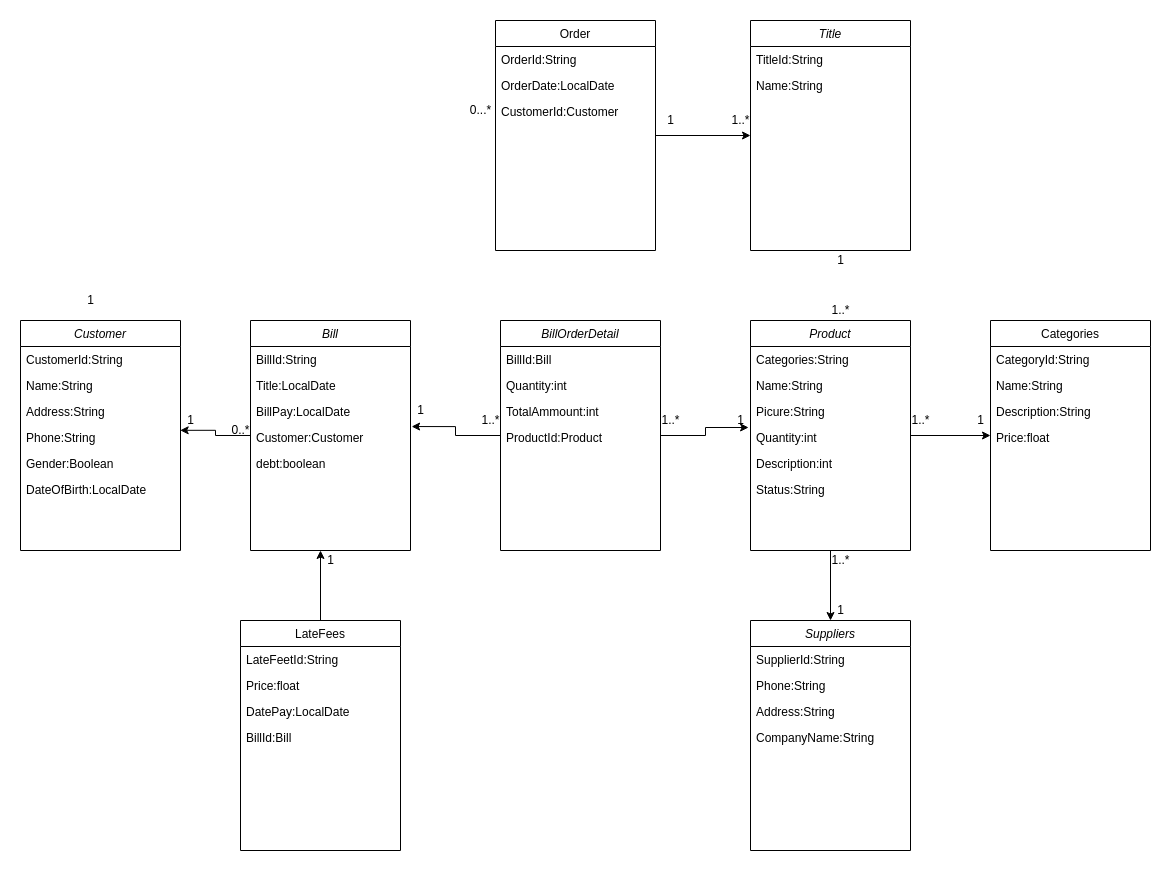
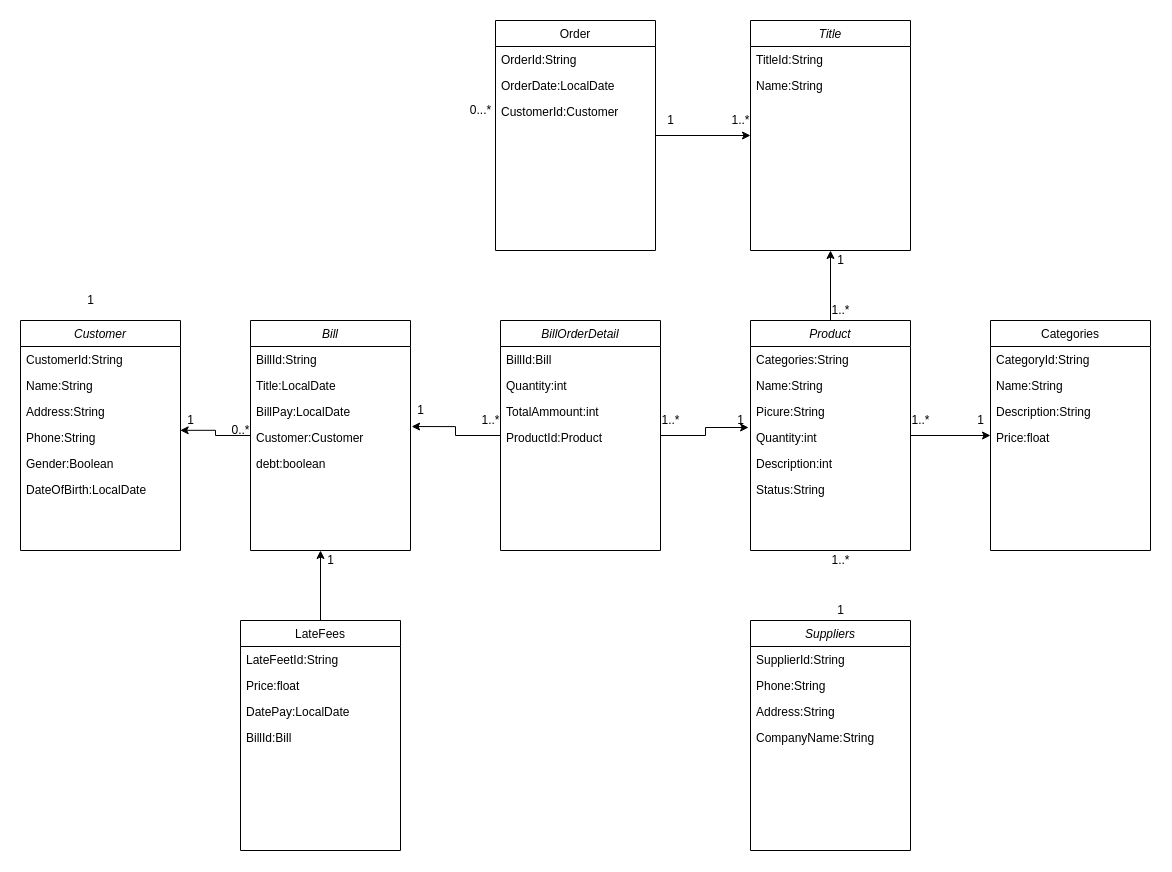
  <mxCell id="0" />
  <mxCell id="1" parent="0" />
- <mxCell id="2" style="edgeStyle=orthogonalEdgeStyle;rounded=0;orthogonalLoop=1;jettySize=auto;html=1;entryX=0.5;entryY=0;entryDx=0;entryDy=0;" parent="1" source="5" target="17" edge="1"><mxGeometry relative="1" as="geometry" /></mxCell>
  <mxCell id="3" style="edgeStyle=orthogonalEdgeStyle;rounded=0;orthogonalLoop=1;jettySize=auto;html=1;entryX=0;entryY=0.5;entryDx=0;entryDy=0;" parent="1" source="5" target="12" edge="1"><mxGeometry relative="1" as="geometry" /></mxCell>
+ <mxCell id="4" style="edgeStyle=orthogonalEdgeStyle;rounded=0;orthogonalLoop=1;jettySize=auto;html=1;entryX=0.5;entryY=1;entryDx=0;entryDy=0;" parent="1" source="5" target="53" edge="1"><mxGeometry relative="1" as="geometry" /></mxCell>
  <mxCell id="5" value="Product" style="swimlane;fontStyle=2;align=center;verticalAlign=top;childLayout=stackLayout;horizontal=1;startSize=26;horizontalStack=0;resizeParent=1;resizeLast=0;collapsible=1;marginBottom=0;rounded=0;shadow=0;strokeWidth=1;" parent="1" vertex="1"><mxGeometry x="750" y="320" width="160" height="230" as="geometry"><mxRectangle x="230" y="140" width="160" height="26" as="alternateBounds" /></mxGeometry></mxCell>
  <mxCell id="6" value="Categories:String" style="text;align=left;verticalAlign=top;spacingLeft=4;spacingRight=4;overflow=hidden;rotatable=0;points=[[0,0.5],[1,0.5]];portConstraint=eastwest;" parent="5" vertex="1"><mxGeometry y="26" width="160" height="26" as="geometry" /></mxCell>
  <mxCell id="7" value="Name:String" style="text;align=left;verticalAlign=top;spacingLeft=4;spacingRight=4;overflow=hidden;rotatable=0;points=[[0,0.5],[1,0.5]];portConstraint=eastwest;" parent="5" vertex="1"><mxGeometry y="52" width="160" height="26" as="geometry" /></mxCell>
  <mxCell id="8" value="Picure:String" style="text;align=left;verticalAlign=top;spacingLeft=4;spacingRight=4;overflow=hidden;rotatable=0;points=[[0,0.5],[1,0.5]];portConstraint=eastwest;" parent="5" vertex="1"><mxGeometry y="78" width="160" height="26" as="geometry" /></mxCell>
  <mxCell id="9" value="Quantity:int" style="text;align=left;verticalAlign=top;spacingLeft=4;spacingRight=4;overflow=hidden;rotatable=0;points=[[0,0.5],[1,0.5]];portConstraint=eastwest;" parent="5" vertex="1"><mxGeometry y="104" width="160" height="26" as="geometry" /></mxCell>
  <mxCell id="10" value="Description:int" style="text;align=left;verticalAlign=top;spacingLeft=4;spacingRight=4;overflow=hidden;rotatable=0;points=[[0,0.5],[1,0.5]];portConstraint=eastwest;" parent="5" vertex="1"><mxGeometry y="130" width="160" height="26" as="geometry" /></mxCell>
  <mxCell id="11" value="Status:String" style="text;align=left;verticalAlign=top;spacingLeft=4;spacingRight=4;overflow=hidden;rotatable=0;points=[[0,0.5],[1,0.5]];portConstraint=eastwest;" parent="5" vertex="1"><mxGeometry y="156" width="160" height="26" as="geometry" /></mxCell>
  <mxCell id="12" value="Categories" style="swimlane;fontStyle=0;align=center;verticalAlign=top;childLayout=stackLayout;horizontal=1;startSize=26;horizontalStack=0;resizeParent=1;resizeLast=0;collapsible=1;marginBottom=0;rounded=0;shadow=0;strokeWidth=1;" parent="1" vertex="1"><mxGeometry x="990" y="320" width="160" height="230" as="geometry"><mxRectangle x="130" y="380" width="160" height="26" as="alternateBounds" /></mxGeometry></mxCell>
  <mxCell id="13" value="CategoryId:String" style="text;align=left;verticalAlign=top;spacingLeft=4;spacingRight=4;overflow=hidden;rotatable=0;points=[[0,0.5],[1,0.5]];portConstraint=eastwest;" parent="12" vertex="1"><mxGeometry y="26" width="160" height="26" as="geometry" /></mxCell>
  <mxCell id="14" value="Name:String" style="text;align=left;verticalAlign=top;spacingLeft=4;spacingRight=4;overflow=hidden;rotatable=0;points=[[0,0.5],[1,0.5]];portConstraint=eastwest;" parent="12" vertex="1"><mxGeometry y="52" width="160" height="26" as="geometry" /></mxCell>
  <mxCell id="15" value="Description:String" style="text;align=left;verticalAlign=top;spacingLeft=4;spacingRight=4;overflow=hidden;rotatable=0;points=[[0,0.5],[1,0.5]];portConstraint=eastwest;" parent="12" vertex="1"><mxGeometry y="78" width="160" height="26" as="geometry" /></mxCell>
  <mxCell id="16" value="Price:float" style="text;align=left;verticalAlign=top;spacingLeft=4;spacingRight=4;overflow=hidden;rotatable=0;points=[[0,0.5],[1,0.5]];portConstraint=eastwest;" parent="12" vertex="1"><mxGeometry y="104" width="160" height="32" as="geometry" /></mxCell>
  <mxCell id="17" value="Suppliers" style="swimlane;fontStyle=2;align=center;verticalAlign=top;childLayout=stackLayout;horizontal=1;startSize=26;horizontalStack=0;resizeParent=1;resizeLast=0;collapsible=1;marginBottom=0;rounded=0;shadow=0;strokeWidth=1;" parent="1" vertex="1"><mxGeometry x="750" y="620" width="160" height="230" as="geometry"><mxRectangle x="230" y="140" width="160" height="26" as="alternateBounds" /></mxGeometry></mxCell>
  <mxCell id="18" value="SupplierId:String" style="text;align=left;verticalAlign=top;spacingLeft=4;spacingRight=4;overflow=hidden;rotatable=0;points=[[0,0.5],[1,0.5]];portConstraint=eastwest;" parent="17" vertex="1"><mxGeometry y="26" width="160" height="26" as="geometry" /></mxCell>
  <mxCell id="19" value="Phone:String" style="text;align=left;verticalAlign=top;spacingLeft=4;spacingRight=4;overflow=hidden;rotatable=0;points=[[0,0.5],[1,0.5]];portConstraint=eastwest;" parent="17" vertex="1"><mxGeometry y="52" width="160" height="26" as="geometry" /></mxCell>
  <mxCell id="20" value="Address:String" style="text;align=left;verticalAlign=top;spacingLeft=4;spacingRight=4;overflow=hidden;rotatable=0;points=[[0,0.5],[1,0.5]];portConstraint=eastwest;" parent="17" vertex="1"><mxGeometry y="78" width="160" height="26" as="geometry" /></mxCell>
  <mxCell id="21" value="CompanyName:String" style="text;align=left;verticalAlign=top;spacingLeft=4;spacingRight=4;overflow=hidden;rotatable=0;points=[[0,0.5],[1,0.5]];portConstraint=eastwest;" parent="17" vertex="1"><mxGeometry y="104" width="160" height="26" as="geometry" /></mxCell>
  <mxCell id="22" value="1" style="text;html=1;align=center;verticalAlign=middle;resizable=0;points=[];autosize=1;" parent="1" vertex="1"><mxGeometry x="830" y="600" width="20" height="20" as="geometry" /></mxCell>
  <mxCell id="23" value="1..*" style="text;html=1;align=center;verticalAlign=middle;resizable=0;points=[];autosize=1;" parent="1" vertex="1"><mxGeometry x="825" y="550" width="30" height="20" as="geometry" /></mxCell>
  <mxCell id="24" value="1..*" style="text;html=1;align=center;verticalAlign=middle;resizable=0;points=[];autosize=1;" parent="1" vertex="1"><mxGeometry x="905" y="410" width="30" height="20" as="geometry" /></mxCell>
  <mxCell id="25" value="1" style="text;html=1;align=center;verticalAlign=middle;resizable=0;points=[];autosize=1;" parent="1" vertex="1"><mxGeometry x="970" y="410" width="20" height="20" as="geometry" /></mxCell>
  <mxCell id="26" style="edgeStyle=orthogonalEdgeStyle;rounded=0;orthogonalLoop=1;jettySize=auto;html=1;entryX=0.998;entryY=0.224;entryDx=0;entryDy=0;entryPerimeter=0;" parent="1" source="27" target="44" edge="1"><mxGeometry relative="1" as="geometry" /></mxCell>
  <mxCell id="27" value="Bill" style="swimlane;fontStyle=2;align=center;verticalAlign=top;childLayout=stackLayout;horizontal=1;startSize=26;horizontalStack=0;resizeParent=1;resizeLast=0;collapsible=1;marginBottom=0;rounded=0;shadow=0;strokeWidth=1;" parent="1" vertex="1"><mxGeometry x="250" y="320" width="160" height="230" as="geometry"><mxRectangle x="230" y="140" width="160" height="26" as="alternateBounds" /></mxGeometry></mxCell>
  <mxCell id="28" value="BillId:String" style="text;align=left;verticalAlign=top;spacingLeft=4;spacingRight=4;overflow=hidden;rotatable=0;points=[[0,0.5],[1,0.5]];portConstraint=eastwest;" parent="27" vertex="1"><mxGeometry y="26" width="160" height="26" as="geometry" /></mxCell>
  <mxCell id="29" value="Title:LocalDate" style="text;align=left;verticalAlign=top;spacingLeft=4;spacingRight=4;overflow=hidden;rotatable=0;points=[[0,0.5],[1,0.5]];portConstraint=eastwest;" parent="27" vertex="1"><mxGeometry y="52" width="160" height="26" as="geometry" /></mxCell>
  <mxCell id="30" value="BillPay:LocalDate" style="text;align=left;verticalAlign=top;spacingLeft=4;spacingRight=4;overflow=hidden;rotatable=0;points=[[0,0.5],[1,0.5]];portConstraint=eastwest;" parent="27" vertex="1"><mxGeometry y="78" width="160" height="26" as="geometry" /></mxCell>
  <mxCell id="31" value="Customer:Customer" style="text;align=left;verticalAlign=top;spacingLeft=4;spacingRight=4;overflow=hidden;rotatable=0;points=[[0,0.5],[1,0.5]];portConstraint=eastwest;" parent="27" vertex="1"><mxGeometry y="104" width="160" height="26" as="geometry" /></mxCell>
  <mxCell id="32" value="debt:boolean" style="text;align=left;verticalAlign=top;spacingLeft=4;spacingRight=4;overflow=hidden;rotatable=0;points=[[0,0.5],[1,0.5]];portConstraint=eastwest;" parent="27" vertex="1"><mxGeometry y="130" width="160" height="26" as="geometry" /></mxCell>
  <mxCell id="33" style="edgeStyle=orthogonalEdgeStyle;rounded=0;orthogonalLoop=1;jettySize=auto;html=1;entryX=-0.012;entryY=0.115;entryDx=0;entryDy=0;entryPerimeter=0;" parent="1" source="35" target="9" edge="1"><mxGeometry relative="1" as="geometry" /></mxCell>
  <mxCell id="34" style="edgeStyle=orthogonalEdgeStyle;rounded=0;orthogonalLoop=1;jettySize=auto;html=1;entryX=1.007;entryY=0.079;entryDx=0;entryDy=0;entryPerimeter=0;" parent="1" source="35" target="31" edge="1"><mxGeometry relative="1" as="geometry" /></mxCell>
  <mxCell id="35" value="BillOrderDetail" style="swimlane;fontStyle=2;align=center;verticalAlign=top;childLayout=stackLayout;horizontal=1;startSize=26;horizontalStack=0;resizeParent=1;resizeLast=0;collapsible=1;marginBottom=0;rounded=0;shadow=0;strokeWidth=1;" parent="1" vertex="1"><mxGeometry x="500" y="320" width="160" height="230" as="geometry"><mxRectangle x="230" y="140" width="160" height="26" as="alternateBounds" /></mxGeometry></mxCell>
  <mxCell id="36" value="BillId:Bill" style="text;align=left;verticalAlign=top;spacingLeft=4;spacingRight=4;overflow=hidden;rotatable=0;points=[[0,0.5],[1,0.5]];portConstraint=eastwest;" parent="35" vertex="1"><mxGeometry y="26" width="160" height="26" as="geometry" /></mxCell>
  <mxCell id="37" value="Quantity:int" style="text;align=left;verticalAlign=top;spacingLeft=4;spacingRight=4;overflow=hidden;rotatable=0;points=[[0,0.5],[1,0.5]];portConstraint=eastwest;" parent="35" vertex="1"><mxGeometry y="52" width="160" height="26" as="geometry" /></mxCell>
  <mxCell id="38" value="TotalAmmount:int" style="text;align=left;verticalAlign=top;spacingLeft=4;spacingRight=4;overflow=hidden;rotatable=0;points=[[0,0.5],[1,0.5]];portConstraint=eastwest;" parent="35" vertex="1"><mxGeometry y="78" width="160" height="26" as="geometry" /></mxCell>
  <mxCell id="39" value="ProductId:Product" style="text;align=left;verticalAlign=top;spacingLeft=4;spacingRight=4;overflow=hidden;rotatable=0;points=[[0,0.5],[1,0.5]];portConstraint=eastwest;" parent="35" vertex="1"><mxGeometry y="104" width="160" height="26" as="geometry" /></mxCell>
  <mxCell id="40" value="Customer" style="swimlane;fontStyle=2;align=center;verticalAlign=top;childLayout=stackLayout;horizontal=1;startSize=26;horizontalStack=0;resizeParent=1;resizeLast=0;collapsible=1;marginBottom=0;rounded=0;shadow=0;strokeWidth=1;" parent="1" vertex="1"><mxGeometry x="20" y="320" width="160" height="230" as="geometry"><mxRectangle x="230" y="140" width="160" height="26" as="alternateBounds" /></mxGeometry></mxCell>
  <mxCell id="41" value="CustomerId:String" style="text;align=left;verticalAlign=top;spacingLeft=4;spacingRight=4;overflow=hidden;rotatable=0;points=[[0,0.5],[1,0.5]];portConstraint=eastwest;" parent="40" vertex="1"><mxGeometry y="26" width="160" height="26" as="geometry" /></mxCell>
  <mxCell id="42" value="Name:String" style="text;align=left;verticalAlign=top;spacingLeft=4;spacingRight=4;overflow=hidden;rotatable=0;points=[[0,0.5],[1,0.5]];portConstraint=eastwest;" parent="40" vertex="1"><mxGeometry y="52" width="160" height="26" as="geometry" /></mxCell>
  <mxCell id="43" value="Address:String" style="text;align=left;verticalAlign=top;spacingLeft=4;spacingRight=4;overflow=hidden;rotatable=0;points=[[0,0.5],[1,0.5]];portConstraint=eastwest;" parent="40" vertex="1"><mxGeometry y="78" width="160" height="26" as="geometry" /></mxCell>
  <mxCell id="44" value="Phone:String" style="text;align=left;verticalAlign=top;spacingLeft=4;spacingRight=4;overflow=hidden;rotatable=0;points=[[0,0.5],[1,0.5]];portConstraint=eastwest;" parent="40" vertex="1"><mxGeometry y="104" width="160" height="26" as="geometry" /></mxCell>
  <mxCell id="45" value="Gender:Boolean" style="text;align=left;verticalAlign=top;spacingLeft=4;spacingRight=4;overflow=hidden;rotatable=0;points=[[0,0.5],[1,0.5]];portConstraint=eastwest;" parent="40" vertex="1"><mxGeometry y="130" width="160" height="26" as="geometry" /></mxCell>
  <mxCell id="46" value="DateOfBirth:LocalDate" style="text;align=left;verticalAlign=top;spacingLeft=4;spacingRight=4;overflow=hidden;rotatable=0;points=[[0,0.5],[1,0.5]];portConstraint=eastwest;" vertex="1" parent="40"><mxGeometry y="156" width="160" height="26" as="geometry" /></mxCell>
  <mxCell id="47" value="1" style="text;html=1;align=center;verticalAlign=middle;resizable=0;points=[];autosize=1;" parent="1" vertex="1"><mxGeometry x="180" y="410" width="20" height="20" as="geometry" /></mxCell>
  <mxCell id="48" value="1" style="text;html=1;align=center;verticalAlign=middle;resizable=0;points=[];autosize=1;" parent="1" vertex="1"><mxGeometry x="730" y="410" width="20" height="20" as="geometry" /></mxCell>
  <mxCell id="49" value="1" style="text;html=1;align=center;verticalAlign=middle;resizable=0;points=[];autosize=1;" parent="1" vertex="1"><mxGeometry x="410" y="400" width="20" height="20" as="geometry" /></mxCell>
  <mxCell id="50" value="1..*" style="text;html=1;align=center;verticalAlign=middle;resizable=0;points=[];autosize=1;" parent="1" vertex="1"><mxGeometry x="475" y="410" width="30" height="20" as="geometry" /></mxCell>
  <mxCell id="51" value="1..*" style="text;html=1;align=center;verticalAlign=middle;resizable=0;points=[];autosize=1;" parent="1" vertex="1"><mxGeometry x="655" y="410" width="30" height="20" as="geometry" /></mxCell>
  <mxCell id="52" value="0..*" style="text;html=1;align=center;verticalAlign=middle;resizable=0;points=[];autosize=1;" parent="1" vertex="1"><mxGeometry x="225" y="420" width="30" height="20" as="geometry" /></mxCell>
  <mxCell id="53" value="Title" style="swimlane;fontStyle=2;align=center;verticalAlign=top;childLayout=stackLayout;horizontal=1;startSize=26;horizontalStack=0;resizeParent=1;resizeLast=0;collapsible=1;marginBottom=0;rounded=0;shadow=0;strokeWidth=1;" parent="1" vertex="1"><mxGeometry x="750" y="20" width="160" height="230" as="geometry"><mxRectangle x="230" y="140" width="160" height="26" as="alternateBounds" /></mxGeometry></mxCell>
  <mxCell id="54" value="TitleId:String" style="text;align=left;verticalAlign=top;spacingLeft=4;spacingRight=4;overflow=hidden;rotatable=0;points=[[0,0.5],[1,0.5]];portConstraint=eastwest;" parent="53" vertex="1"><mxGeometry y="26" width="160" height="26" as="geometry" /></mxCell>
  <mxCell id="55" value="Name:String" style="text;align=left;verticalAlign=top;spacingLeft=4;spacingRight=4;overflow=hidden;rotatable=0;points=[[0,0.5],[1,0.5]];portConstraint=eastwest;" parent="53" vertex="1"><mxGeometry y="52" width="160" height="26" as="geometry" /></mxCell>
  <mxCell id="56" value="1" style="text;html=1;align=center;verticalAlign=middle;resizable=0;points=[];autosize=1;" parent="1" vertex="1"><mxGeometry x="830" y="250" width="20" height="20" as="geometry" /></mxCell>
  <mxCell id="57" value="1..*" style="text;html=1;align=center;verticalAlign=middle;resizable=0;points=[];autosize=1;" parent="1" vertex="1"><mxGeometry x="825" y="300" width="30" height="20" as="geometry" /></mxCell>
  <mxCell id="58" style="edgeStyle=orthogonalEdgeStyle;rounded=0;orthogonalLoop=1;jettySize=auto;html=1;" parent="1" source="59" edge="1"><mxGeometry relative="1" as="geometry"><mxPoint x="320" y="550" as="targetPoint" /></mxGeometry></mxCell>
  <mxCell id="59" value="LateFees" style="swimlane;fontStyle=0;align=center;verticalAlign=top;childLayout=stackLayout;horizontal=1;startSize=26;horizontalStack=0;resizeParent=1;resizeLast=0;collapsible=1;marginBottom=0;rounded=0;shadow=0;strokeWidth=1;" parent="1" vertex="1"><mxGeometry x="240" y="620" width="160" height="230" as="geometry"><mxRectangle x="130" y="380" width="160" height="26" as="alternateBounds" /></mxGeometry></mxCell>
  <mxCell id="60" value="LateFeetId:String" style="text;align=left;verticalAlign=top;spacingLeft=4;spacingRight=4;overflow=hidden;rotatable=0;points=[[0,0.5],[1,0.5]];portConstraint=eastwest;" parent="59" vertex="1"><mxGeometry y="26" width="160" height="26" as="geometry" /></mxCell>
  <mxCell id="61" value="Price:float" style="text;align=left;verticalAlign=top;spacingLeft=4;spacingRight=4;overflow=hidden;rotatable=0;points=[[0,0.5],[1,0.5]];portConstraint=eastwest;" parent="59" vertex="1"><mxGeometry y="52" width="160" height="26" as="geometry" /></mxCell>
  <mxCell id="62" value="DatePay:LocalDate" style="text;align=left;verticalAlign=top;spacingLeft=4;spacingRight=4;overflow=hidden;rotatable=0;points=[[0,0.5],[1,0.5]];portConstraint=eastwest;" parent="59" vertex="1"><mxGeometry y="78" width="160" height="26" as="geometry" /></mxCell>
  <mxCell id="63" value="BillId:Bill" style="text;align=left;verticalAlign=top;spacingLeft=4;spacingRight=4;overflow=hidden;rotatable=0;points=[[0,0.5],[1,0.5]];portConstraint=eastwest;" parent="59" vertex="1"><mxGeometry y="104" width="160" height="26" as="geometry" /></mxCell>
  <mxCell id="64" style="edgeStyle=orthogonalEdgeStyle;rounded=0;orthogonalLoop=1;jettySize=auto;html=1;entryX=0;entryY=0.5;entryDx=0;entryDy=0;" parent="1" source="65" target="53" edge="1"><mxGeometry relative="1" as="geometry" /></mxCell>
  <mxCell id="65" value="Order" style="swimlane;fontStyle=0;align=center;verticalAlign=top;childLayout=stackLayout;horizontal=1;startSize=26;horizontalStack=0;resizeParent=1;resizeLast=0;collapsible=1;marginBottom=0;rounded=0;shadow=0;strokeWidth=1;" parent="1" vertex="1"><mxGeometry x="495" y="20" width="160" height="230" as="geometry"><mxRectangle x="130" y="380" width="160" height="26" as="alternateBounds" /></mxGeometry></mxCell>
  <mxCell id="66" value="OrderId:String" style="text;align=left;verticalAlign=top;spacingLeft=4;spacingRight=4;overflow=hidden;rotatable=0;points=[[0,0.5],[1,0.5]];portConstraint=eastwest;" parent="65" vertex="1"><mxGeometry y="26" width="160" height="26" as="geometry" /></mxCell>
  <mxCell id="67" value="OrderDate:LocalDate" style="text;align=left;verticalAlign=top;spacingLeft=4;spacingRight=4;overflow=hidden;rotatable=0;points=[[0,0.5],[1,0.5]];portConstraint=eastwest;" parent="65" vertex="1"><mxGeometry y="52" width="160" height="26" as="geometry" /></mxCell>
  <mxCell id="68" value="CustomerId:Customer" style="text;align=left;verticalAlign=top;spacingLeft=4;spacingRight=4;overflow=hidden;rotatable=0;points=[[0,0.5],[1,0.5]];portConstraint=eastwest;" vertex="1" parent="65"><mxGeometry y="78" width="160" height="26" as="geometry" /></mxCell>
  <mxCell id="69" value="1" style="text;html=1;align=center;verticalAlign=middle;resizable=0;points=[];autosize=1;" vertex="1" parent="1"><mxGeometry x="320" y="550" width="20" height="20" as="geometry" /></mxCell>
  <mxCell id="70" value="1" style="text;html=1;align=center;verticalAlign=middle;resizable=0;points=[];autosize=1;" vertex="1" parent="1"><mxGeometry x="80" y="290" width="20" height="20" as="geometry" /></mxCell>
  <mxCell id="71" value="0...*" style="text;html=1;align=center;verticalAlign=middle;resizable=0;points=[];autosize=1;" vertex="1" parent="1"><mxGeometry x="460" y="100" width="40" height="20" as="geometry" /></mxCell>
  <mxCell id="72" value="1..*" style="text;html=1;align=center;verticalAlign=middle;resizable=0;points=[];autosize=1;" vertex="1" parent="1"><mxGeometry x="725" y="110" width="30" height="20" as="geometry" /></mxCell>
  <mxCell id="73" value="1" style="text;html=1;align=center;verticalAlign=middle;resizable=0;points=[];autosize=1;" vertex="1" parent="1"><mxGeometry x="660" y="110" width="20" height="20" as="geometry" /></mxCell>
